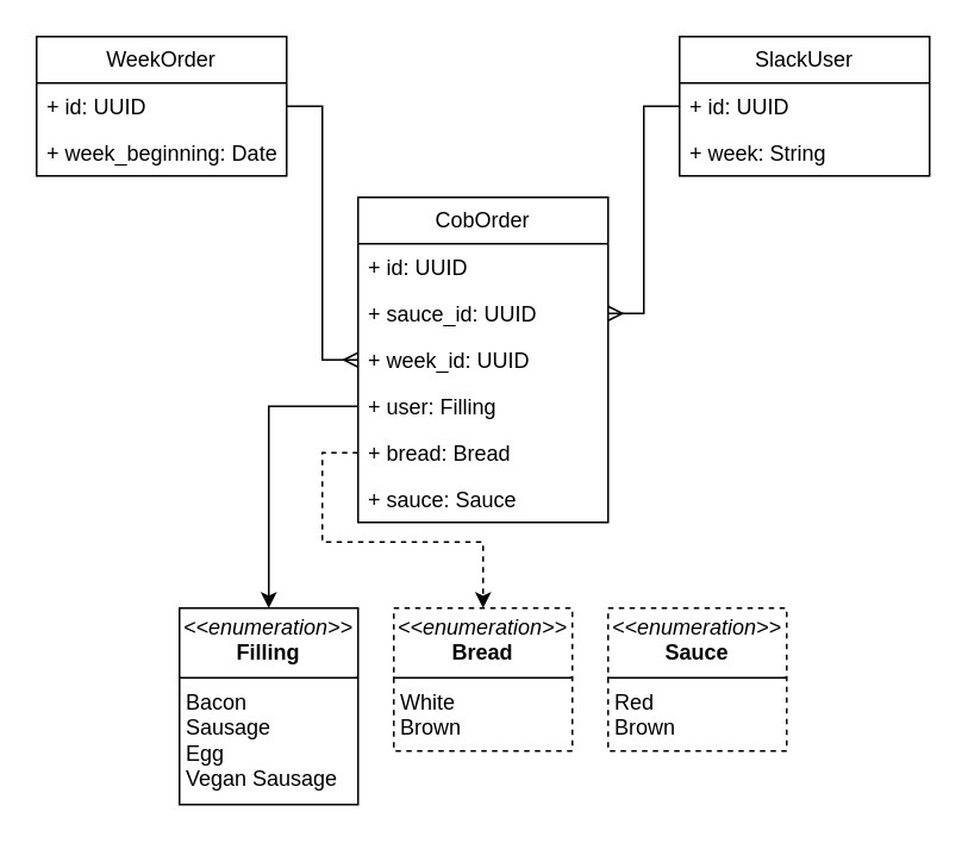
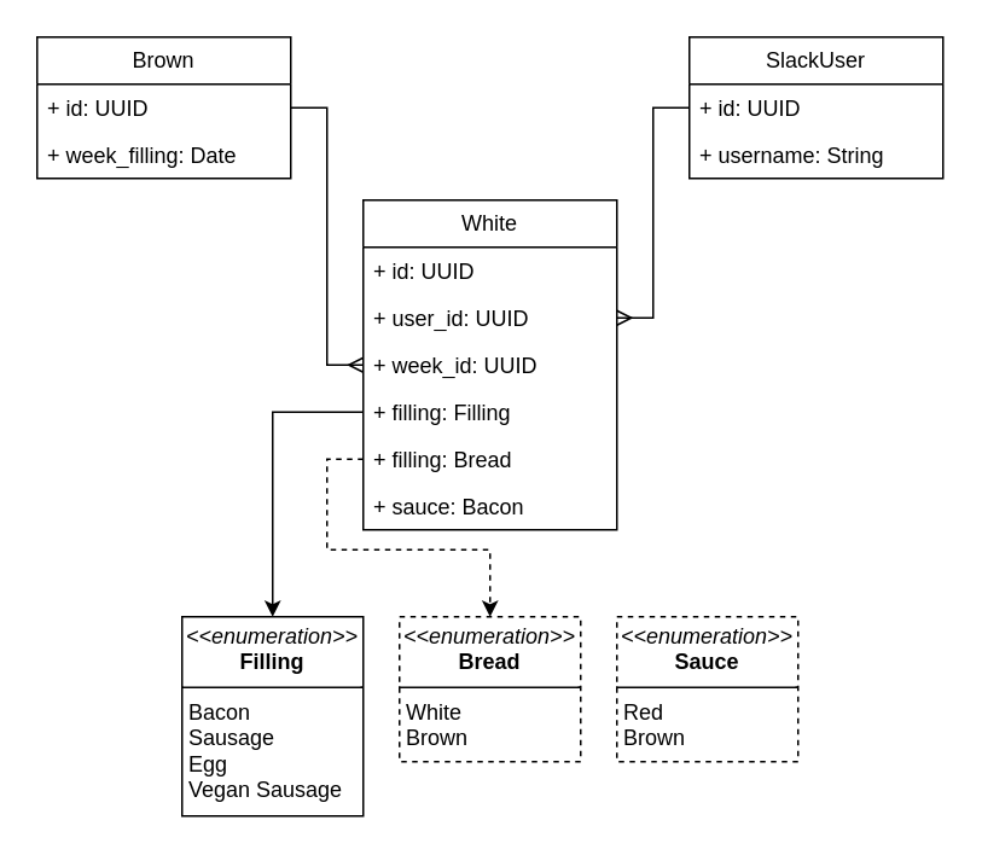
  <mxCell id="0" />
  <mxCell id="1" parent="0" />
- <mxCell id="2" value="CobOrder" style="swimlane;fontStyle=0;childLayout=stackLayout;horizontal=1;startSize=26;fillColor=none;horizontalStack=0;resizeParent=1;resizeParentMax=0;resizeLast=0;collapsible=1;marginBottom=0;whiteSpace=wrap;html=1;" parent="1" vertex="1"><mxGeometry x="200" y="110" width="140" height="182" as="geometry" /></mxCell>
+ <mxCell id="2" value="White" style="swimlane;fontStyle=0;childLayout=stackLayout;horizontal=1;startSize=26;fillColor=none;horizontalStack=0;resizeParent=1;resizeParentMax=0;resizeLast=0;collapsible=1;marginBottom=0;whiteSpace=wrap;html=1;" parent="1" vertex="1"><mxGeometry x="200" y="110" width="140" height="182" as="geometry" /></mxCell>
  <mxCell id="3" value="+ id: UUID" style="text;strokeColor=none;fillColor=none;align=left;verticalAlign=top;spacingLeft=4;spacingRight=4;overflow=hidden;rotatable=0;points=[[0,0.5],[1,0.5]];portConstraint=eastwest;whiteSpace=wrap;html=1;" parent="2" vertex="1"><mxGeometry y="26" width="140" height="26" as="geometry" /></mxCell>
- <mxCell id="4" value="+ sauce_id: UUID" style="text;strokeColor=none;fillColor=none;align=left;verticalAlign=top;spacingLeft=4;spacingRight=4;overflow=hidden;rotatable=0;points=[[0,0.5],[1,0.5]];portConstraint=eastwest;whiteSpace=wrap;html=1;" parent="2" vertex="1"><mxGeometry y="52" width="140" height="26" as="geometry" /></mxCell>
+ <mxCell id="4" value="+ user_id: UUID" style="text;strokeColor=none;fillColor=none;align=left;verticalAlign=top;spacingLeft=4;spacingRight=4;overflow=hidden;rotatable=0;points=[[0,0.5],[1,0.5]];portConstraint=eastwest;whiteSpace=wrap;html=1;" parent="2" vertex="1"><mxGeometry y="52" width="140" height="26" as="geometry" /></mxCell>
  <mxCell id="5" value="+ week_id: UUID" style="text;strokeColor=none;fillColor=none;align=left;verticalAlign=top;spacingLeft=4;spacingRight=4;overflow=hidden;rotatable=0;points=[[0,0.5],[1,0.5]];portConstraint=eastwest;whiteSpace=wrap;html=1;" vertex="1" parent="2"><mxGeometry y="78" width="140" height="26" as="geometry" /></mxCell>
- <mxCell id="6" value="+ user: Filling" style="text;strokeColor=none;fillColor=none;align=left;verticalAlign=top;spacingLeft=4;spacingRight=4;overflow=hidden;rotatable=0;points=[[0,0.5],[1,0.5]];portConstraint=eastwest;whiteSpace=wrap;html=1;" parent="2" vertex="1"><mxGeometry y="104" width="140" height="26" as="geometry" /></mxCell>
- <mxCell id="7" value="+ bread: Bread" style="text;strokeColor=none;fillColor=none;align=left;verticalAlign=top;spacingLeft=4;spacingRight=4;overflow=hidden;rotatable=0;points=[[0,0.5],[1,0.5]];portConstraint=eastwest;whiteSpace=wrap;html=1;" parent="2" vertex="1"><mxGeometry y="130" width="140" height="26" as="geometry" /></mxCell>
- <mxCell id="8" value="+ sauce: Sauce" style="text;strokeColor=none;fillColor=none;align=left;verticalAlign=top;spacingLeft=4;spacingRight=4;overflow=hidden;rotatable=0;points=[[0,0.5],[1,0.5]];portConstraint=eastwest;whiteSpace=wrap;html=1;" parent="2" vertex="1"><mxGeometry y="156" width="140" height="26" as="geometry" /></mxCell>
+ <mxCell id="6" value="+ filling: Filling" style="text;strokeColor=none;fillColor=none;align=left;verticalAlign=top;spacingLeft=4;spacingRight=4;overflow=hidden;rotatable=0;points=[[0,0.5],[1,0.5]];portConstraint=eastwest;whiteSpace=wrap;html=1;" parent="2" vertex="1"><mxGeometry y="104" width="140" height="26" as="geometry" /></mxCell>
+ <mxCell id="7" value="+ filling: Bread" style="text;strokeColor=none;fillColor=none;align=left;verticalAlign=top;spacingLeft=4;spacingRight=4;overflow=hidden;rotatable=0;points=[[0,0.5],[1,0.5]];portConstraint=eastwest;whiteSpace=wrap;html=1;" parent="2" vertex="1"><mxGeometry y="130" width="140" height="26" as="geometry" /></mxCell>
+ <mxCell id="8" value="+ sauce: Bacon" style="text;strokeColor=none;fillColor=none;align=left;verticalAlign=top;spacingLeft=4;spacingRight=4;overflow=hidden;rotatable=0;points=[[0,0.5],[1,0.5]];portConstraint=eastwest;whiteSpace=wrap;html=1;" parent="2" vertex="1"><mxGeometry y="156" width="140" height="26" as="geometry" /></mxCell>
  <mxCell id="9" value="SlackUser" style="swimlane;fontStyle=0;childLayout=stackLayout;horizontal=1;startSize=26;fillColor=none;horizontalStack=0;resizeParent=1;resizeParentMax=0;resizeLast=0;collapsible=1;marginBottom=0;whiteSpace=wrap;html=1;" parent="1" vertex="1"><mxGeometry x="380" y="20" width="140" height="78" as="geometry" /></mxCell>
  <mxCell id="10" value="+ id: UUID" style="text;strokeColor=none;fillColor=none;align=left;verticalAlign=top;spacingLeft=4;spacingRight=4;overflow=hidden;rotatable=0;points=[[0,0.5],[1,0.5]];portConstraint=eastwest;whiteSpace=wrap;html=1;" parent="9" vertex="1"><mxGeometry y="26" width="140" height="26" as="geometry" /></mxCell>
- <mxCell id="11" value="+ week: String" style="text;strokeColor=none;fillColor=none;align=left;verticalAlign=top;spacingLeft=4;spacingRight=4;overflow=hidden;rotatable=0;points=[[0,0.5],[1,0.5]];portConstraint=eastwest;whiteSpace=wrap;html=1;" parent="9" vertex="1"><mxGeometry y="52" width="140" height="26" as="geometry" /></mxCell>
+ <mxCell id="11" value="+ username: String" style="text;strokeColor=none;fillColor=none;align=left;verticalAlign=top;spacingLeft=4;spacingRight=4;overflow=hidden;rotatable=0;points=[[0,0.5],[1,0.5]];portConstraint=eastwest;whiteSpace=wrap;html=1;" parent="9" vertex="1"><mxGeometry y="52" width="140" height="26" as="geometry" /></mxCell>
  <mxCell id="12" style="edgeStyle=orthogonalEdgeStyle;rounded=0;orthogonalLoop=1;jettySize=auto;html=1;endArrow=ERmany;endFill=0;" parent="1" source="10" target="4" edge="1"><mxGeometry relative="1" as="geometry" /></mxCell>
  <mxCell id="13" value="&lt;p style=&quot;margin:0px;margin-top:4px;text-align:center;&quot;&gt;&lt;i&gt;&amp;lt;&amp;lt;enumeration&amp;gt;&amp;gt;&lt;/i&gt;&lt;br&gt;&lt;b&gt;Filling&lt;/b&gt;&lt;/p&gt;&lt;hr size=&quot;1&quot; style=&quot;border-style:solid;&quot;&gt;&lt;p style=&quot;margin:0px;margin-left:4px;&quot;&gt;&lt;span style=&quot;background-color: transparent; color: light-dark(rgb(0, 0, 0), rgb(255, 255, 255));&quot;&gt;Bacon&lt;/span&gt;&lt;/p&gt;&lt;p style=&quot;margin:0px;margin-left:4px;&quot;&gt;&lt;span style=&quot;background-color: transparent; color: light-dark(rgb(0, 0, 0), rgb(255, 255, 255));&quot;&gt;Sausage&lt;/span&gt;&lt;/p&gt;&lt;p style=&quot;margin:0px;margin-left:4px;&quot;&gt;&lt;span style=&quot;background-color: transparent; color: light-dark(rgb(0, 0, 0), rgb(255, 255, 255));&quot;&gt;Egg&lt;/span&gt;&lt;/p&gt;&lt;p style=&quot;margin:0px;margin-left:4px;&quot;&gt;&lt;span style=&quot;background-color: transparent; color: light-dark(rgb(0, 0, 0), rgb(255, 255, 255));&quot;&gt;Vegan Sausage&lt;/span&gt;&lt;/p&gt;" style="verticalAlign=top;align=left;overflow=fill;html=1;whiteSpace=wrap;" parent="1" vertex="1"><mxGeometry x="100" y="340" width="100" height="110" as="geometry" /></mxCell>
  <mxCell id="14" style="edgeStyle=orthogonalEdgeStyle;rounded=0;orthogonalLoop=1;jettySize=auto;html=1;entryX=0.5;entryY=0;entryDx=0;entryDy=0;" parent="1" source="6" target="13" edge="1"><mxGeometry relative="1" as="geometry" /></mxCell>
  <mxCell id="15" value="&lt;p style=&quot;margin:0px;margin-top:4px;text-align:center;&quot;&gt;&lt;i&gt;&amp;lt;&amp;lt;enumeration&amp;gt;&amp;gt;&lt;/i&gt;&lt;br&gt;&lt;b&gt;Bread&lt;/b&gt;&lt;/p&gt;&lt;hr size=&quot;1&quot; style=&quot;border-style:solid;&quot;&gt;&lt;p style=&quot;margin:0px;margin-left:4px;&quot;&gt;White&lt;/p&gt;&lt;p style=&quot;margin:0px;margin-left:4px;&quot;&gt;Brown&lt;/p&gt;" style="verticalAlign=top;align=left;overflow=fill;html=1;whiteSpace=wrap;dashed=1;" parent="1" vertex="1"><mxGeometry x="220" y="340" width="100" height="80" as="geometry" /></mxCell>
  <mxCell id="16" style="edgeStyle=orthogonalEdgeStyle;rounded=0;orthogonalLoop=1;jettySize=auto;html=1;entryX=0.5;entryY=0;entryDx=0;entryDy=0;dashed=1;" parent="1" source="7" target="15" edge="1"><mxGeometry relative="1" as="geometry" /></mxCell>
  <mxCell id="17" value="&lt;p style=&quot;margin:0px;margin-top:4px;text-align:center;&quot;&gt;&lt;i&gt;&amp;lt;&amp;lt;enumeration&amp;gt;&amp;gt;&lt;/i&gt;&lt;br&gt;&lt;b&gt;Sauce&lt;/b&gt;&lt;/p&gt;&lt;hr size=&quot;1&quot; style=&quot;border-style:solid;&quot;&gt;&lt;p style=&quot;margin:0px;margin-left:4px;&quot;&gt;Red&lt;/p&gt;&lt;p style=&quot;margin:0px;margin-left:4px;&quot;&gt;Brown&lt;/p&gt;" style="verticalAlign=top;align=left;overflow=fill;html=1;whiteSpace=wrap;dashed=1;" parent="1" vertex="1"><mxGeometry x="340" y="340" width="100" height="80" as="geometry" /></mxCell>
- <mxCell id="18" value="WeekOrder" style="swimlane;fontStyle=0;childLayout=stackLayout;horizontal=1;startSize=26;fillColor=none;horizontalStack=0;resizeParent=1;resizeParentMax=0;resizeLast=0;collapsible=1;marginBottom=0;whiteSpace=wrap;html=1;" parent="1" vertex="1"><mxGeometry x="20" y="20" width="140" height="78" as="geometry" /></mxCell>
+ <mxCell id="18" value="Brown" style="swimlane;fontStyle=0;childLayout=stackLayout;horizontal=1;startSize=26;fillColor=none;horizontalStack=0;resizeParent=1;resizeParentMax=0;resizeLast=0;collapsible=1;marginBottom=0;whiteSpace=wrap;html=1;" parent="1" vertex="1"><mxGeometry x="20" y="20" width="140" height="78" as="geometry" /></mxCell>
  <mxCell id="19" value="+ id: UUID" style="text;strokeColor=none;fillColor=none;align=left;verticalAlign=top;spacingLeft=4;spacingRight=4;overflow=hidden;rotatable=0;points=[[0,0.5],[1,0.5]];portConstraint=eastwest;whiteSpace=wrap;html=1;" parent="18" vertex="1"><mxGeometry y="26" width="140" height="26" as="geometry" /></mxCell>
- <mxCell id="20" value="+ week_beginning: Date" style="text;strokeColor=none;fillColor=none;align=left;verticalAlign=top;spacingLeft=4;spacingRight=4;overflow=hidden;rotatable=0;points=[[0,0.5],[1,0.5]];portConstraint=eastwest;whiteSpace=wrap;html=1;" parent="18" vertex="1"><mxGeometry y="52" width="140" height="26" as="geometry" /></mxCell>
+ <mxCell id="20" value="+ week_filling: Date" style="text;strokeColor=none;fillColor=none;align=left;verticalAlign=top;spacingLeft=4;spacingRight=4;overflow=hidden;rotatable=0;points=[[0,0.5],[1,0.5]];portConstraint=eastwest;whiteSpace=wrap;html=1;" parent="18" vertex="1"><mxGeometry y="52" width="140" height="26" as="geometry" /></mxCell>
  <mxCell id="21" style="edgeStyle=orthogonalEdgeStyle;rounded=0;orthogonalLoop=1;jettySize=auto;html=1;startArrow=ERmany;startFill=0;endArrow=none;endFill=0;" parent="1" source="5" target="19" edge="1"><mxGeometry relative="1" as="geometry"><mxPoint x="200" y="110" as="sourcePoint" /></mxGeometry></mxCell>
